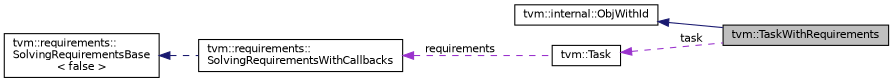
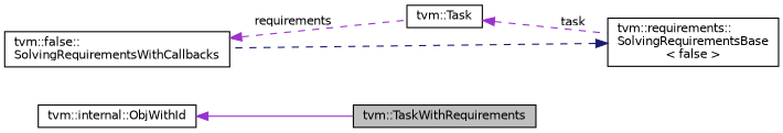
  digraph {
    rankdir=LR
    node [color=black fillcolor=white fontname=Helvetica fontsize=10 shape=record style=filled]
    edge [color=midnightblue dir=back fontname=Helvetica fontsize=10 labelfontname=Helvetica labelfontsize=10 style=dashed]
    n1 [fillcolor=grey75 fontcolor=black height=0.2 label="tvm::TaskWithRequirements" width=0.4]
    n2 [height=0.2 label="tvm::internal::ObjWithId" width=0.4]
-   n3 [height=0.2 label="tvm::requirements::\lSolvingRequirementsWithCallbacks" width=0.4]
+   n3 [height=0.2 label="tvm::false::\lSolvingRequirementsWithCallbacks" width=0.4]
    n4 [height=0.2 label="tvm::Task" width=0.4]
    n5 [height=0.2 label="tvm::requirements::\lSolvingRequirementsBase\l\< false \>" width=0.4]
-   n2 -> n1 [style=solid]
+   n2 -> n1 [color=darkorchid3 style=solid]
    n3 -> n4 [color=darkorchid3 label=" requirements"]
-   n4 -> n1 [color=darkorchid3 label=" task"]
+   n4 -> n5 [color=darkorchid3 label=" task"]
    n5 -> n3
  }
